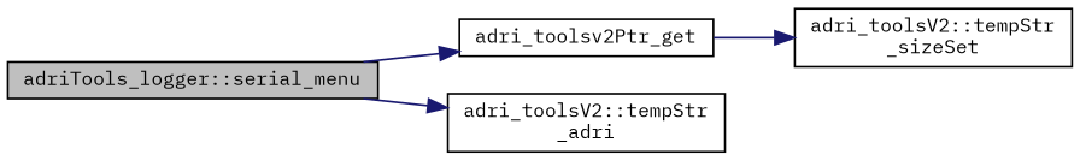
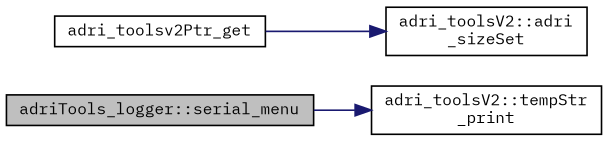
  digraph {
    fontname="IBM Plex Mono"
    rankdir=LR
    node [color=black fillcolor=white fontname="IBM Plex Mono" fontsize=10 shape=record style=filled]
    edge [color=midnightblue fontname="IBM Plex Mono" fontsize=10 labelfontname=Helvetica labelfontsize=10 style=solid]
    n1 [fillcolor=grey75 fontcolor=black height=0.2 label="adriTools_logger::serial_menu" width=0.4]
    n2 [height=0.2 label=adri_toolsv2Ptr_get width=0.4]
-   n3 [height=0.2 label="adri_toolsV2::tempStr\l_adri" width=0.4]
-   n4 [height=0.2 label="adri_toolsV2::tempStr\l_sizeSet" width=0.4]
-   n1 -> n2
+   n3 [height=0.2 label="adri_toolsV2::tempStr\l_print" width=0.4]
+   n4 [height=0.2 label="adri_toolsV2::adri\l_sizeSet" width=0.4]
    n1 -> n3
    n2 -> n4
  }
